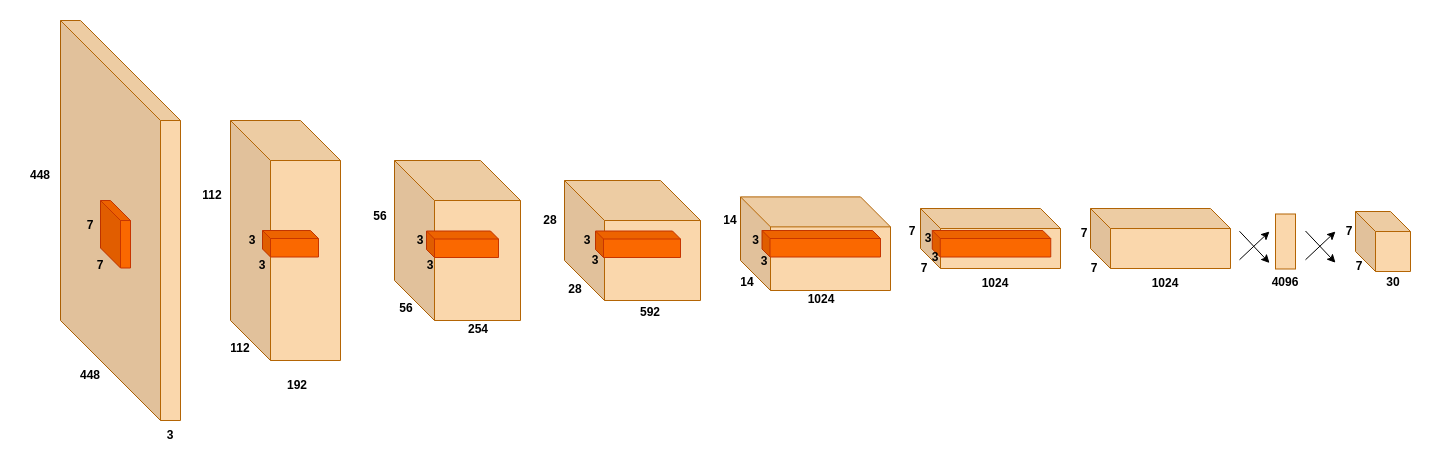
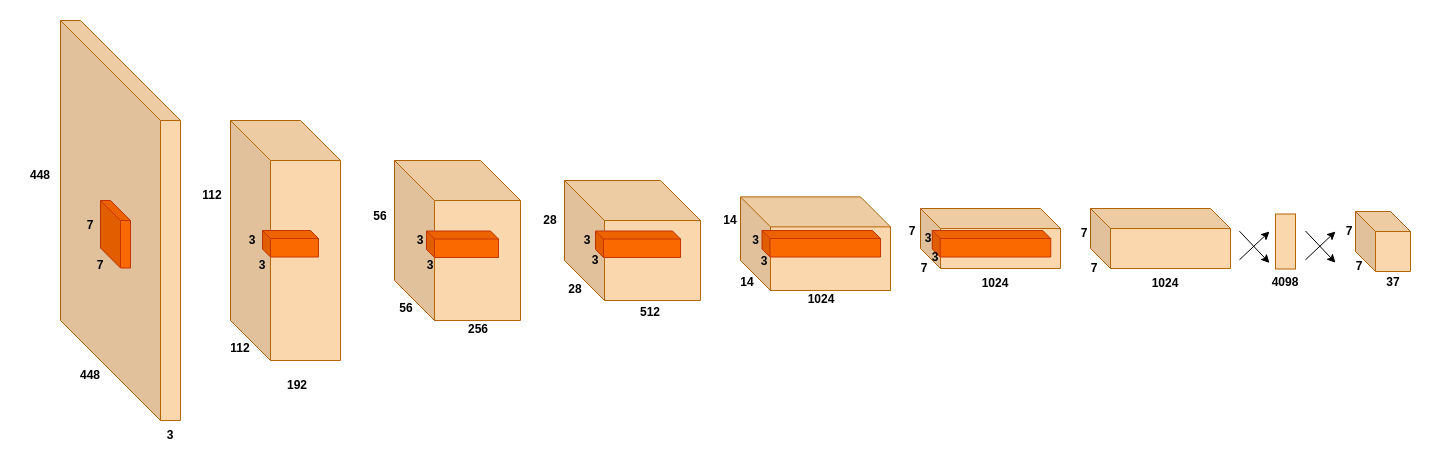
  <mxCell id="0" />
  <mxCell id="1" parent="0" />
  <mxCell id="2" value="" style="shape=cube;whiteSpace=wrap;html=1;boundedLbl=1;backgroundOutline=1;darkOpacity=0.05;darkOpacity2=0.1;size=100;perimeterSpacing=0;strokeColor=#b46504;fillColor=#fad7ac;" vertex="1" parent="1"><mxGeometry x="60" y="20" width="120" height="400" as="geometry" /></mxCell>
  <mxCell id="3" value="3" style="text;html=1;strokeColor=none;fillColor=none;align=center;verticalAlign=middle;whiteSpace=wrap;rounded=0;fontStyle=1" vertex="1" parent="1"><mxGeometry x="150" y="420" width="40" height="30" as="geometry" /></mxCell>
  <mxCell id="4" value="448" style="text;html=1;strokeColor=none;fillColor=none;align=center;verticalAlign=middle;whiteSpace=wrap;rounded=0;fontStyle=1" vertex="1" parent="1"><mxGeometry x="70" y="360" width="40" height="30" as="geometry" /></mxCell>
  <mxCell id="5" value="448" style="text;html=1;strokeColor=none;fillColor=none;align=center;verticalAlign=middle;whiteSpace=wrap;rounded=0;fontStyle=1" vertex="1" parent="1"><mxGeometry x="20" y="160" width="40" height="30" as="geometry" /></mxCell>
  <mxCell id="6" value="7" style="text;html=1;strokeColor=none;fillColor=none;align=center;verticalAlign=middle;whiteSpace=wrap;rounded=0;fontStyle=1" vertex="1" parent="1"><mxGeometry x="80" y="250" width="40" height="30" as="geometry" /></mxCell>
  <mxCell id="7" value="7" style="text;html=1;strokeColor=none;fillColor=none;align=center;verticalAlign=middle;whiteSpace=wrap;rounded=0;fontStyle=1" vertex="1" parent="1"><mxGeometry x="70" y="210" width="40" height="30" as="geometry" /></mxCell>
  <mxCell id="8" value="" style="shape=cube;whiteSpace=wrap;html=1;boundedLbl=1;backgroundOutline=1;darkOpacity=0.05;darkOpacity2=0.1;strokeColor=#b46504;fillColor=#fad7ac;size=40;" vertex="1" parent="1"><mxGeometry x="230" y="120" width="110" height="240" as="geometry" /></mxCell>
  <mxCell id="9" value="" style="shape=cube;whiteSpace=wrap;html=1;boundedLbl=1;backgroundOutline=1;darkOpacity=0.05;darkOpacity2=0.1;strokeColor=#C73500;fillColor=#fa6800;fontColor=#000000;size=8;" vertex="1" parent="1"><mxGeometry x="262" y="230" width="56" height="26.5" as="geometry" /></mxCell>
  <mxCell id="10" value="3" style="text;html=1;strokeColor=none;fillColor=none;align=center;verticalAlign=middle;whiteSpace=wrap;rounded=0;fontStyle=1" vertex="1" parent="1"><mxGeometry x="242" y="249.5" width="40" height="30" as="geometry" /></mxCell>
  <mxCell id="11" value="3" style="text;html=1;strokeColor=none;fillColor=none;align=center;verticalAlign=middle;whiteSpace=wrap;rounded=0;fontStyle=1" vertex="1" parent="1"><mxGeometry x="232" y="224.5" width="40" height="30" as="geometry" /></mxCell>
  <mxCell id="12" value="112" style="text;html=1;strokeColor=none;fillColor=none;align=center;verticalAlign=middle;whiteSpace=wrap;rounded=0;fontStyle=1" vertex="1" parent="1"><mxGeometry x="192" y="180" width="40" height="30" as="geometry" /></mxCell>
  <mxCell id="13" value="112" style="text;html=1;strokeColor=none;fillColor=none;align=center;verticalAlign=middle;whiteSpace=wrap;rounded=0;fontStyle=1" vertex="1" parent="1"><mxGeometry x="220" y="333" width="40" height="30" as="geometry" /></mxCell>
  <mxCell id="14" value="192" style="text;html=1;strokeColor=none;fillColor=none;align=center;verticalAlign=middle;whiteSpace=wrap;rounded=0;fontStyle=1" vertex="1" parent="1"><mxGeometry x="277" y="370" width="40" height="30" as="geometry" /></mxCell>
  <mxCell id="15" value="" style="shape=cube;whiteSpace=wrap;html=1;boundedLbl=1;backgroundOutline=1;darkOpacity=0.05;darkOpacity2=0.1;strokeColor=#b46504;fillColor=#fad7ac;size=40;" vertex="1" parent="1"><mxGeometry x="394" y="160" width="126" height="160" as="geometry" /></mxCell>
  <mxCell id="16" value="" style="shape=cube;whiteSpace=wrap;html=1;boundedLbl=1;backgroundOutline=1;darkOpacity=0.05;darkOpacity2=0.1;strokeColor=#C73500;fillColor=#fa6800;fontColor=#000000;" vertex="1" parent="1"><mxGeometry x="100" y="200" width="30" height="67.5" as="geometry" /></mxCell>
  <mxCell id="17" value="56" style="text;html=1;strokeColor=none;fillColor=none;align=center;verticalAlign=middle;whiteSpace=wrap;rounded=0;fontStyle=1" vertex="1" parent="1"><mxGeometry x="360" y="200.5" width="40" height="30" as="geometry" /></mxCell>
  <mxCell id="18" value="56" style="text;html=1;strokeColor=none;fillColor=none;align=center;verticalAlign=middle;whiteSpace=wrap;rounded=0;fontStyle=1" vertex="1" parent="1"><mxGeometry x="386" y="300" width="40" height="15" as="geometry" /></mxCell>
  <mxCell id="19" value="" style="shape=cube;whiteSpace=wrap;html=1;boundedLbl=1;backgroundOutline=1;darkOpacity=0.05;darkOpacity2=0.1;strokeColor=#C73500;fillColor=#fa6800;fontColor=#000000;size=8;" vertex="1" parent="1"><mxGeometry x="426" y="230.5" width="72" height="26.5" as="geometry" /></mxCell>
  <mxCell id="20" value="3" style="text;html=1;strokeColor=none;fillColor=none;align=center;verticalAlign=middle;whiteSpace=wrap;rounded=0;fontStyle=1" vertex="1" parent="1"><mxGeometry x="410" y="250" width="40" height="30" as="geometry" /></mxCell>
  <mxCell id="21" value="3" style="text;html=1;strokeColor=none;fillColor=none;align=center;verticalAlign=middle;whiteSpace=wrap;rounded=0;fontStyle=1" vertex="1" parent="1"><mxGeometry x="400" y="225" width="40" height="30" as="geometry" /></mxCell>
  <mxCell id="22" value="" style="shape=cube;whiteSpace=wrap;html=1;boundedLbl=1;backgroundOutline=1;darkOpacity=0.05;darkOpacity2=0.1;strokeColor=#b46504;fillColor=#fad7ac;size=40;" vertex="1" parent="1"><mxGeometry x="564" y="180" width="136" height="120" as="geometry" /></mxCell>
- <mxCell id="23" value="254" style="text;html=1;strokeColor=none;fillColor=none;align=center;verticalAlign=middle;whiteSpace=wrap;rounded=0;fontStyle=1" vertex="1" parent="1"><mxGeometry x="458" y="314" width="40" height="30" as="geometry" /></mxCell>
- <mxCell id="24" value="592" style="text;html=1;strokeColor=none;fillColor=none;align=center;verticalAlign=middle;whiteSpace=wrap;rounded=0;fontStyle=1" vertex="1" parent="1"><mxGeometry x="630" y="296.5" width="40" height="30" as="geometry" /></mxCell>
+ <mxCell id="23" value="256" style="text;html=1;strokeColor=none;fillColor=none;align=center;verticalAlign=middle;whiteSpace=wrap;rounded=0;fontStyle=1" vertex="1" parent="1"><mxGeometry x="458" y="314" width="40" height="30" as="geometry" /></mxCell>
+ <mxCell id="24" value="512" style="text;html=1;strokeColor=none;fillColor=none;align=center;verticalAlign=middle;whiteSpace=wrap;rounded=0;fontStyle=1" vertex="1" parent="1"><mxGeometry x="630" y="296.5" width="40" height="30" as="geometry" /></mxCell>
  <mxCell id="25" value="" style="shape=cube;whiteSpace=wrap;html=1;boundedLbl=1;backgroundOutline=1;darkOpacity=0.05;darkOpacity2=0.1;strokeColor=#C73500;fillColor=#fa6800;fontColor=#000000;size=8;" vertex="1" parent="1"><mxGeometry x="595" y="230.5" width="85" height="26.5" as="geometry" /></mxCell>
  <mxCell id="26" value="3" style="text;html=1;strokeColor=none;fillColor=none;align=center;verticalAlign=middle;whiteSpace=wrap;rounded=0;fontStyle=1" vertex="1" parent="1"><mxGeometry x="575" y="245" width="40" height="30" as="geometry" /></mxCell>
  <mxCell id="27" value="3" style="text;html=1;strokeColor=none;fillColor=none;align=center;verticalAlign=middle;whiteSpace=wrap;rounded=0;fontStyle=1" vertex="1" parent="1"><mxGeometry x="567" y="225" width="40" height="30" as="geometry" /></mxCell>
  <mxCell id="28" value="28" style="text;html=1;strokeColor=none;fillColor=none;align=center;verticalAlign=middle;whiteSpace=wrap;rounded=0;fontStyle=1" vertex="1" parent="1"><mxGeometry x="530" y="205" width="40" height="30" as="geometry" /></mxCell>
  <mxCell id="29" value="28" style="text;html=1;strokeColor=none;fillColor=none;align=center;verticalAlign=middle;whiteSpace=wrap;rounded=0;fontStyle=1" vertex="1" parent="1"><mxGeometry x="555" y="274" width="40" height="30" as="geometry" /></mxCell>
  <mxCell id="30" value="" style="shape=cube;whiteSpace=wrap;html=1;boundedLbl=1;backgroundOutline=1;darkOpacity=0.05;darkOpacity2=0.1;strokeColor=#b46504;fillColor=#fad7ac;size=30;" vertex="1" parent="1"><mxGeometry x="740" y="196.38" width="150" height="93.62" as="geometry" /></mxCell>
  <mxCell id="31" value="1024" style="text;html=1;strokeColor=none;fillColor=none;align=center;verticalAlign=middle;whiteSpace=wrap;rounded=0;fontStyle=1" vertex="1" parent="1"><mxGeometry x="800.75" y="284" width="40" height="30" as="geometry" /></mxCell>
  <mxCell id="32" value="14" style="text;html=1;strokeColor=none;fillColor=none;align=center;verticalAlign=middle;whiteSpace=wrap;rounded=0;fontStyle=1" vertex="1" parent="1"><mxGeometry x="710" y="205" width="40" height="30" as="geometry" /></mxCell>
  <mxCell id="33" value="14" style="text;html=1;strokeColor=none;fillColor=none;align=center;verticalAlign=middle;whiteSpace=wrap;rounded=0;fontStyle=1" vertex="1" parent="1"><mxGeometry x="727" y="266.5" width="40" height="30" as="geometry" /></mxCell>
  <mxCell id="34" value="" style="shape=cube;whiteSpace=wrap;html=1;boundedLbl=1;backgroundOutline=1;darkOpacity=0.05;darkOpacity2=0.1;strokeColor=#C73500;fillColor=#fa6800;fontColor=#000000;size=8;" vertex="1" parent="1"><mxGeometry x="761.5" y="230" width="118.5" height="26.5" as="geometry" /></mxCell>
  <mxCell id="35" value="3" style="text;html=1;strokeColor=none;fillColor=none;align=center;verticalAlign=middle;whiteSpace=wrap;rounded=0;fontStyle=1" vertex="1" parent="1"><mxGeometry x="744" y="246" width="40" height="30" as="geometry" /></mxCell>
  <mxCell id="36" value="3" style="text;html=1;strokeColor=none;fillColor=none;align=center;verticalAlign=middle;whiteSpace=wrap;rounded=0;fontStyle=1" vertex="1" parent="1"><mxGeometry x="740" y="225" width="31" height="30" as="geometry" /></mxCell>
  <mxCell id="37" value="" style="shape=cube;whiteSpace=wrap;html=1;boundedLbl=1;backgroundOutline=1;darkOpacity=0.05;darkOpacity2=0.1;strokeColor=#b46504;fillColor=#fad7ac;size=20;" vertex="1" parent="1"><mxGeometry x="920" y="208" width="140" height="60" as="geometry" /></mxCell>
  <mxCell id="38" value="" style="shape=cube;whiteSpace=wrap;html=1;boundedLbl=1;backgroundOutline=1;darkOpacity=0.05;darkOpacity2=0.1;strokeColor=#C73500;fillColor=#fa6800;fontColor=#000000;size=8;" vertex="1" parent="1"><mxGeometry x="931.75" y="230" width="118.5" height="26.5" as="geometry" /></mxCell>
  <mxCell id="39" value="7" style="text;html=1;strokeColor=none;fillColor=none;align=center;verticalAlign=middle;whiteSpace=wrap;rounded=0;fontStyle=1" vertex="1" parent="1"><mxGeometry x="891.75" y="216" width="40" height="30" as="geometry" /></mxCell>
  <mxCell id="40" value="7" style="text;html=1;strokeColor=none;fillColor=none;align=center;verticalAlign=middle;whiteSpace=wrap;rounded=0;fontStyle=1" vertex="1" parent="1"><mxGeometry x="904" y="252.5" width="40" height="30" as="geometry" /></mxCell>
  <mxCell id="41" value="3" style="text;html=1;strokeColor=none;fillColor=none;align=center;verticalAlign=middle;whiteSpace=wrap;rounded=0;fontStyle=1" vertex="1" parent="1"><mxGeometry x="915" y="224.5" width="26" height="26.5" as="geometry" /></mxCell>
  <mxCell id="42" value="3" style="text;html=1;strokeColor=none;fillColor=none;align=center;verticalAlign=middle;whiteSpace=wrap;rounded=0;fontStyle=1" vertex="1" parent="1"><mxGeometry x="915" y="242" width="40" height="30" as="geometry" /></mxCell>
  <mxCell id="43" value="1024" style="text;html=1;strokeColor=none;fillColor=none;align=center;verticalAlign=middle;whiteSpace=wrap;rounded=0;fontStyle=1" vertex="1" parent="1"><mxGeometry x="975" y="268" width="40" height="30" as="geometry" /></mxCell>
  <mxCell id="44" value="" style="shape=cube;whiteSpace=wrap;html=1;boundedLbl=1;backgroundOutline=1;darkOpacity=0.05;darkOpacity2=0.1;strokeColor=#b46504;fillColor=#fad7ac;size=20;" vertex="1" parent="1"><mxGeometry x="1090" y="208" width="140" height="60" as="geometry" /></mxCell>
  <mxCell id="45" value="7" style="text;html=1;strokeColor=none;fillColor=none;align=center;verticalAlign=middle;whiteSpace=wrap;rounded=0;fontStyle=1" vertex="1" parent="1"><mxGeometry x="1074" y="252.5" width="40" height="30" as="geometry" /></mxCell>
  <mxCell id="46" value="1024" style="text;html=1;strokeColor=none;fillColor=none;align=center;verticalAlign=middle;whiteSpace=wrap;rounded=0;fontStyle=1" vertex="1" parent="1"><mxGeometry x="1145" y="268" width="40" height="30" as="geometry" /></mxCell>
  <mxCell id="47" value="7" style="text;html=1;strokeColor=none;fillColor=none;align=center;verticalAlign=middle;whiteSpace=wrap;rounded=0;fontStyle=1" vertex="1" parent="1"><mxGeometry x="1064" y="218" width="40" height="30" as="geometry" /></mxCell>
  <mxCell id="48" value="" style="rounded=0;whiteSpace=wrap;html=1;strokeColor=#b46504;fillColor=#fad7ac;rotation=90;" vertex="1" parent="1"><mxGeometry x="1257.5" y="231" width="55" height="20" as="geometry" /></mxCell>
- <mxCell id="49" value="4096" style="text;html=1;strokeColor=none;fillColor=none;align=center;verticalAlign=middle;whiteSpace=wrap;rounded=0;fontStyle=1" vertex="1" parent="1"><mxGeometry x="1265" y="266.5" width="40" height="30" as="geometry" /></mxCell>
+ <mxCell id="49" value="4098" style="text;html=1;strokeColor=none;fillColor=none;align=center;verticalAlign=middle;whiteSpace=wrap;rounded=0;fontStyle=1" vertex="1" parent="1"><mxGeometry x="1265" y="266.5" width="40" height="30" as="geometry" /></mxCell>
  <mxCell id="50" value="" style="endArrow=classic;html=1;" edge="1" parent="1"><mxGeometry width="50" height="50" relative="1" as="geometry"><mxPoint x="1239" y="259.25" as="sourcePoint" /><mxPoint x="1269" y="231" as="targetPoint" /></mxGeometry></mxCell>
  <mxCell id="51" value="" style="endArrow=classic;html=1;" edge="1" parent="1"><mxGeometry width="50" height="50" relative="1" as="geometry"><mxPoint x="1239" y="230.75" as="sourcePoint" /><mxPoint x="1269" y="262.5" as="targetPoint" /></mxGeometry></mxCell>
  <mxCell id="52" value="" style="shape=cube;whiteSpace=wrap;html=1;boundedLbl=1;backgroundOutline=1;darkOpacity=0.05;darkOpacity2=0.1;strokeColor=#b46504;fillColor=#fad7ac;size=20;" vertex="1" parent="1"><mxGeometry x="1355" y="211" width="55" height="60" as="geometry" /></mxCell>
- <mxCell id="53" value="30" style="text;html=1;strokeColor=none;fillColor=none;align=center;verticalAlign=middle;whiteSpace=wrap;rounded=0;fontStyle=1" vertex="1" parent="1"><mxGeometry x="1373" y="267" width="40" height="30" as="geometry" /></mxCell>
+ <mxCell id="53" value="37" style="text;html=1;strokeColor=none;fillColor=none;align=center;verticalAlign=middle;whiteSpace=wrap;rounded=0;fontStyle=1" vertex="1" parent="1"><mxGeometry x="1373" y="267" width="40" height="30" as="geometry" /></mxCell>
  <mxCell id="54" value="7" style="text;html=1;strokeColor=none;fillColor=none;align=center;verticalAlign=middle;whiteSpace=wrap;rounded=0;fontStyle=1" vertex="1" parent="1"><mxGeometry x="1339" y="250.5" width="40" height="30" as="geometry" /></mxCell>
  <mxCell id="55" value="7" style="text;html=1;strokeColor=none;fillColor=none;align=center;verticalAlign=middle;whiteSpace=wrap;rounded=0;fontStyle=1" vertex="1" parent="1"><mxGeometry x="1329" y="216" width="40" height="30" as="geometry" /></mxCell>
  <mxCell id="56" value="" style="endArrow=classic;html=1;" edge="1" parent="1"><mxGeometry width="50" height="50" relative="1" as="geometry"><mxPoint x="1305" y="230.5" as="sourcePoint" /><mxPoint x="1335" y="262.25" as="targetPoint" /></mxGeometry></mxCell>
  <mxCell id="57" value="" style="endArrow=classic;html=1;" edge="1" parent="1"><mxGeometry width="50" height="50" relative="1" as="geometry"><mxPoint x="1305" y="259.25" as="sourcePoint" /><mxPoint x="1335" y="231" as="targetPoint" /></mxGeometry></mxCell>
